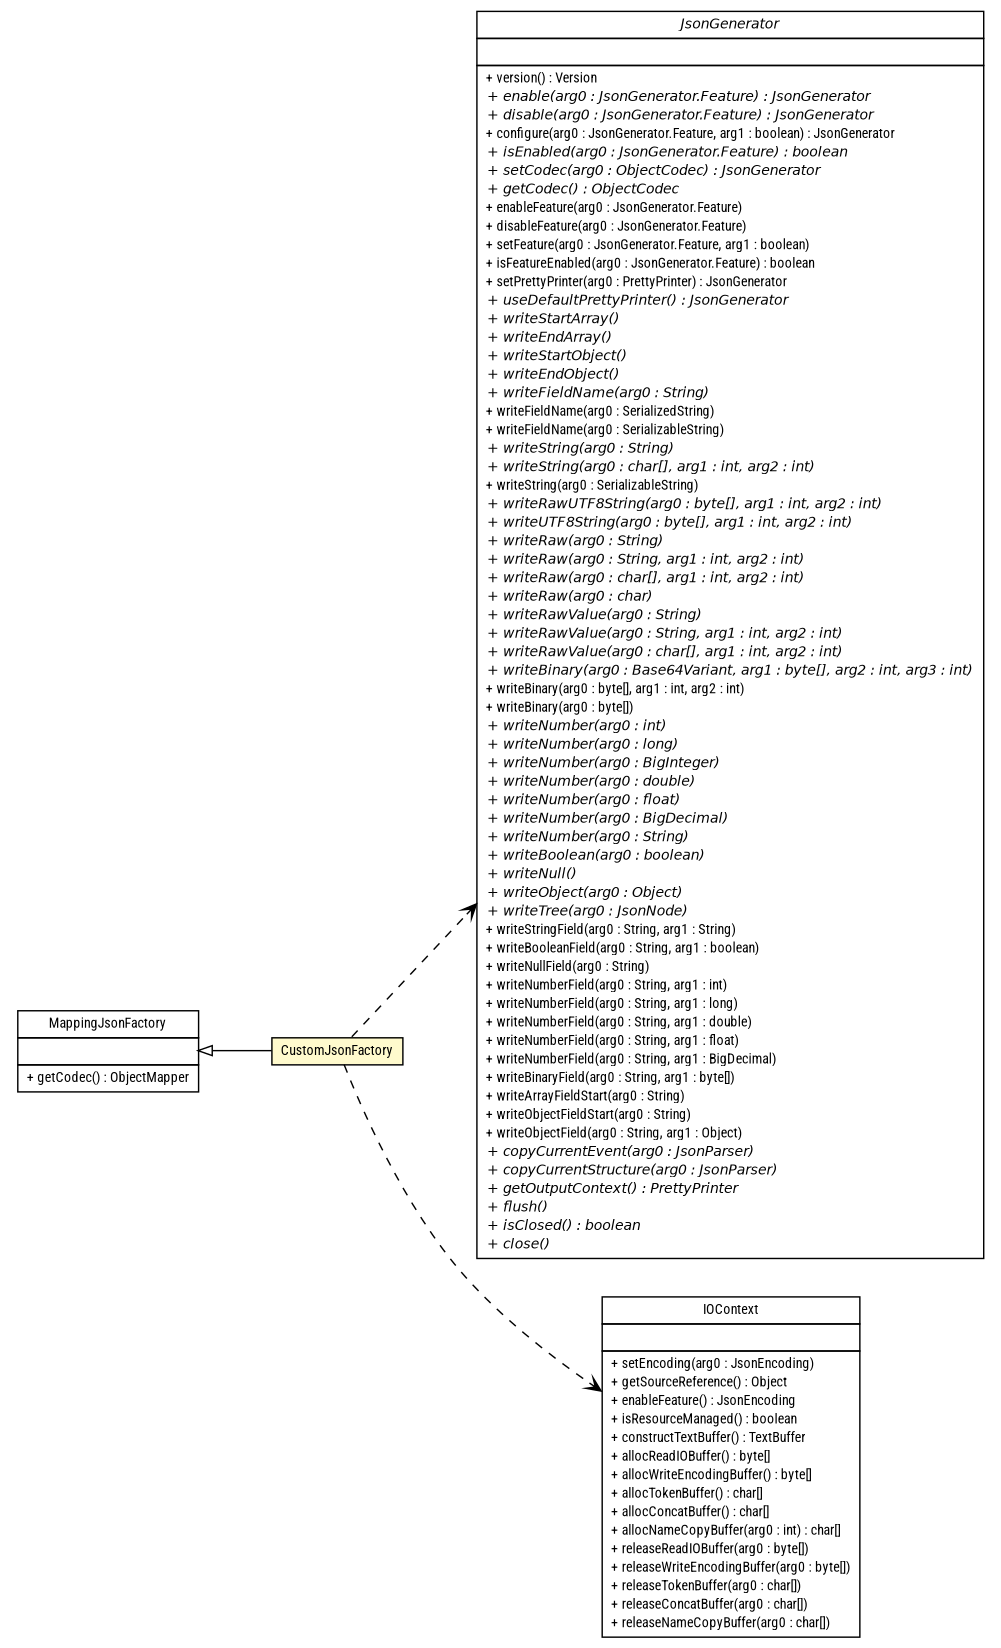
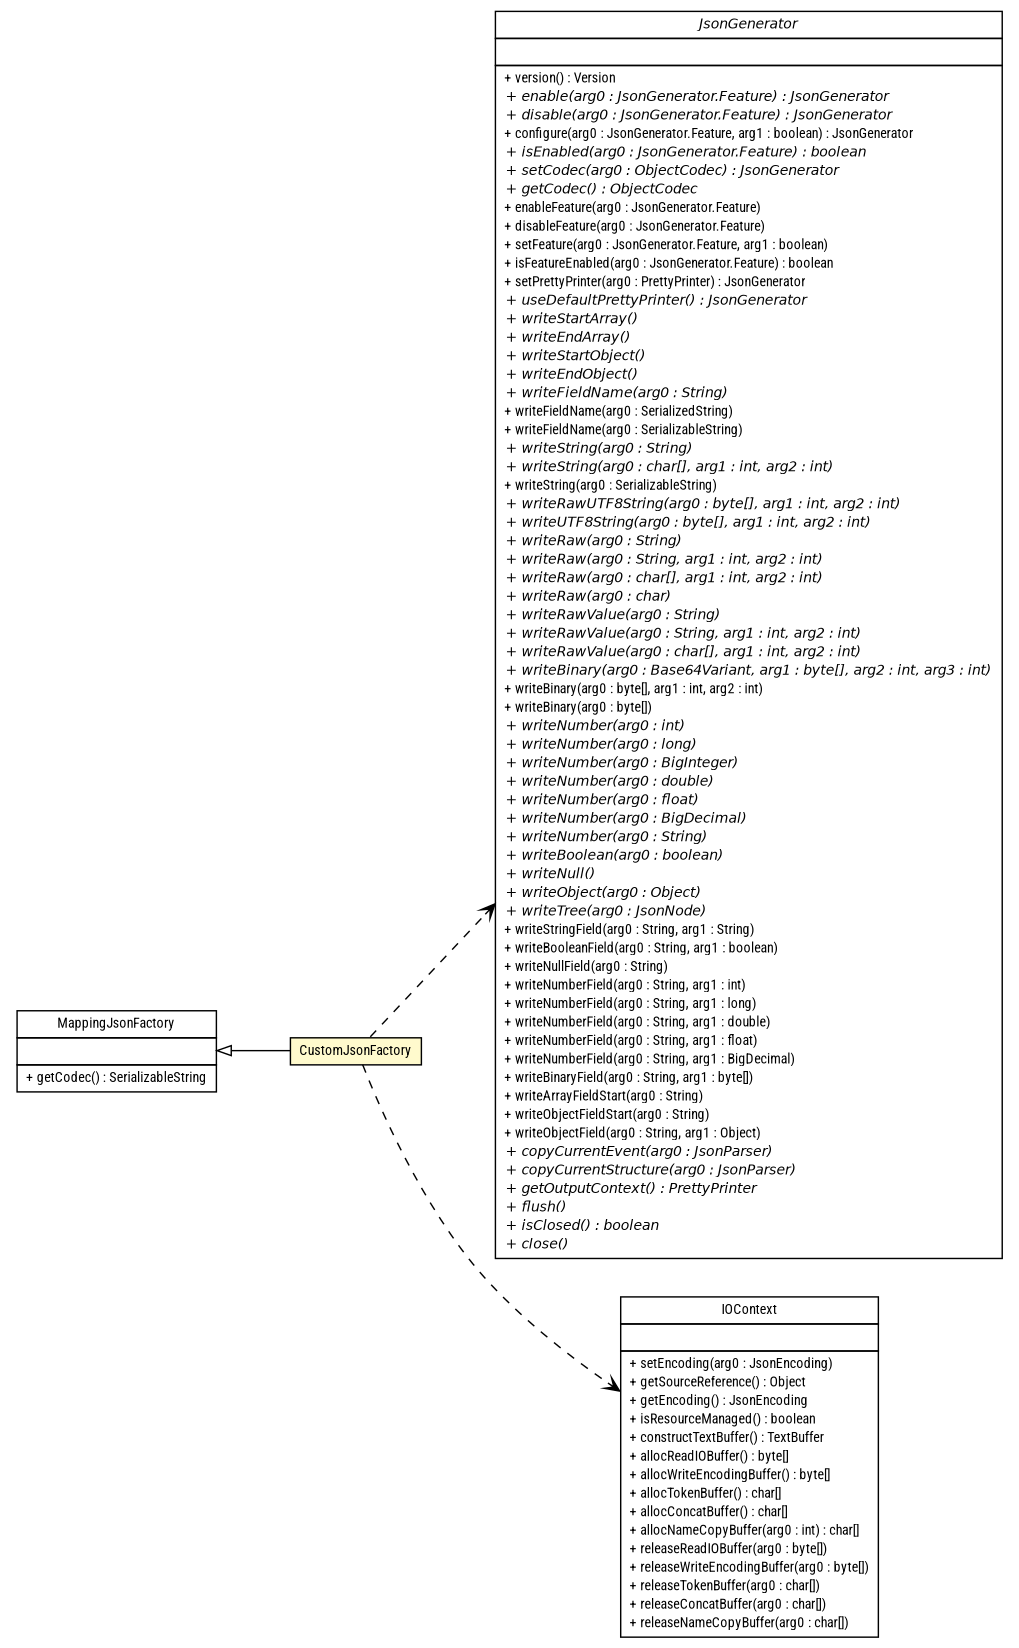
  digraph {
    fontname="Roboto Condensed"
    nodesep=0.25
    rankdir=LR
    ranksep=0.5
    node [fontcolor=black fontname="Roboto Condensed" fontsize=10.0 shape=plaintext]
    edge [arrowhead=open color=black fontcolor=black fontname="Roboto Condensed" fontsize=10.0 headport=p labelfontname=Helvetica labelfontsize=10 style=dashed tailport=p]
    n1 [label=<<table title="com.inn.headstartdemo.utils.json.CustomJsonFactory" border="0" cellborder="1" cellspacing="0" cellpadding="2" port="p" bgcolor="lemonChiffon" href="./CustomJsonFactory.html"> 		<tr><td><table border="0" cellspacing="0" cellpadding="1"> <tr><td align="center" balign="center"> CustomJsonFactory </td></tr> 		</table></td></tr> 		</table>>]
    n2 [label=<<table title="org.codehaus.jackson.JsonGenerator" border="0" cellborder="1" cellspacing="0" cellpadding="2" port="p" href="http://java.sun.com/j2se/1.4.2/docs/api/org/codehaus/jackson/JsonGenerator.html"> 		<tr><td><table border="0" cellspacing="0" cellpadding="1"> <tr><td align="center" balign="center"><font face="Helvetica-Oblique"> JsonGenerator </font></td></tr> 		</table></td></tr> 		<tr><td><table border="0" cellspacing="0" cellpadding="1"> <tr><td align="left" balign="left">  </td></tr> 		</table></td></tr> 		<tr><td><table border="0" cellspacing="0" cellpadding="1"> <tr><td align="left" balign="left"> + version() : Version </td></tr> <tr><td align="left" balign="left"><font face="Helvetica-Oblique" point-size="10.0"> + enable(arg0 : JsonGenerator.Feature) : JsonGenerator </font></td></tr> <tr><td align="left" balign="left"><font face="Helvetica-Oblique" point-size="10.0"> + disable(arg0 : JsonGenerator.Feature) : JsonGenerator </font></td></tr> <tr><td align="left" balign="left"> + configure(arg0 : JsonGenerator.Feature, arg1 : boolean) : JsonGenerator </td></tr> <tr><td align="left" balign="left"><font face="Helvetica-Oblique" point-size="10.0"> + isEnabled(arg0 : JsonGenerator.Feature) : boolean </font></td></tr> <tr><td align="left" balign="left"><font face="Helvetica-Oblique" point-size="10.0"> + setCodec(arg0 : ObjectCodec) : JsonGenerator </font></td></tr> <tr><td align="left" balign="left"><font face="Helvetica-Oblique" point-size="10.0"> + getCodec() : ObjectCodec </font></td></tr> <tr><td align="left" balign="left"> + enableFeature(arg0 : JsonGenerator.Feature) </td></tr> <tr><td align="left" balign="left"> + disableFeature(arg0 : JsonGenerator.Feature) </td></tr> <tr><td align="left" balign="left"> + setFeature(arg0 : JsonGenerator.Feature, arg1 : boolean) </td></tr> <tr><td align="left" balign="left"> + isFeatureEnabled(arg0 : JsonGenerator.Feature) : boolean </td></tr> <tr><td align="left" balign="left"> + setPrettyPrinter(arg0 : PrettyPrinter) : JsonGenerator </td></tr> <tr><td align="left" balign="left"><font face="Helvetica-Oblique" point-size="10.0"> + useDefaultPrettyPrinter() : JsonGenerator </font></td></tr> <tr><td align="left" balign="left"><font face="Helvetica-Oblique" point-size="10.0"> + writeStartArray() </font></td></tr> <tr><td align="left" balign="left"><font face="Helvetica-Oblique" point-size="10.0"> + writeEndArray() </font></td></tr> <tr><td align="left" balign="left"><font face="Helvetica-Oblique" point-size="10.0"> + writeStartObject() </font></td></tr> <tr><td align="left" balign="left"><font face="Helvetica-Oblique" point-size="10.0"> + writeEndObject() </font></td></tr> <tr><td align="left" balign="left"><font face="Helvetica-Oblique" point-size="10.0"> + writeFieldName(arg0 : String) </font></td></tr> <tr><td align="left" balign="left"> + writeFieldName(arg0 : SerializedString) </td></tr> <tr><td align="left" balign="left"> + writeFieldName(arg0 : SerializableString) </td></tr> <tr><td align="left" balign="left"><font face="Helvetica-Oblique" point-size="10.0"> + writeString(arg0 : String) </font></td></tr> <tr><td align="left" balign="left"><font face="Helvetica-Oblique" point-size="10.0"> + writeString(arg0 : char[], arg1 : int, arg2 : int) </font></td></tr> <tr><td align="left" balign="left"> + writeString(arg0 : SerializableString) </td></tr> <tr><td align="left" balign="left"><font face="Helvetica-Oblique" point-size="10.0"> + writeRawUTF8String(arg0 : byte[], arg1 : int, arg2 : int) </font></td></tr> <tr><td align="left" balign="left"><font face="Helvetica-Oblique" point-size="10.0"> + writeUTF8String(arg0 : byte[], arg1 : int, arg2 : int) </font></td></tr> <tr><td align="left" balign="left"><font face="Helvetica-Oblique" point-size="10.0"> + writeRaw(arg0 : String) </font></td></tr> <tr><td align="left" balign="left"><font face="Helvetica-Oblique" point-size="10.0"> + writeRaw(arg0 : String, arg1 : int, arg2 : int) </font></td></tr> <tr><td align="left" balign="left"><font face="Helvetica-Oblique" point-size="10.0"> + writeRaw(arg0 : char[], arg1 : int, arg2 : int) </font></td></tr> <tr><td align="left" balign="left"><font face="Helvetica-Oblique" point-size="10.0"> + writeRaw(arg0 : char) </font></td></tr> <tr><td align="left" balign="left"><font face="Helvetica-Oblique" point-size="10.0"> + writeRawValue(arg0 : String) </font></td></tr> <tr><td align="left" balign="left"><font face="Helvetica-Oblique" point-size="10.0"> + writeRawValue(arg0 : String, arg1 : int, arg2 : int) </font></td></tr> <tr><td align="left" balign="left"><font face="Helvetica-Oblique" point-size="10.0"> + writeRawValue(arg0 : char[], arg1 : int, arg2 : int) </font></td></tr> <tr><td align="left" balign="left"><font face="Helvetica-Oblique" point-size="10.0"> + writeBinary(arg0 : Base64Variant, arg1 : byte[], arg2 : int, arg3 : int) </font></td></tr> <tr><td align="left" balign="left"> + writeBinary(arg0 : byte[], arg1 : int, arg2 : int) </td></tr> <tr><td align="left" balign="left"> + writeBinary(arg0 : byte[]) </td></tr> <tr><td align="left" balign="left"><font face="Helvetica-Oblique" point-size="10.0"> + writeNumber(arg0 : int) </font></td></tr> <tr><td align="left" balign="left"><font face="Helvetica-Oblique" point-size="10.0"> + writeNumber(arg0 : long) </font></td></tr> <tr><td align="left" balign="left"><font face="Helvetica-Oblique" point-size="10.0"> + writeNumber(arg0 : BigInteger) </font></td></tr> <tr><td align="left" balign="left"><font face="Helvetica-Oblique" point-size="10.0"> + writeNumber(arg0 : double) </font></td></tr> <tr><td align="left" balign="left"><font face="Helvetica-Oblique" point-size="10.0"> + writeNumber(arg0 : float) </font></td></tr> <tr><td align="left" balign="left"><font face="Helvetica-Oblique" point-size="10.0"> + writeNumber(arg0 : BigDecimal) </font></td></tr> <tr><td align="left" balign="left"><font face="Helvetica-Oblique" point-size="10.0"> + writeNumber(arg0 : String) </font></td></tr> <tr><td align="left" balign="left"><font face="Helvetica-Oblique" point-size="10.0"> + writeBoolean(arg0 : boolean) </font></td></tr> <tr><td align="left" balign="left"><font face="Helvetica-Oblique" point-size="10.0"> + writeNull() </font></td></tr> <tr><td align="left" balign="left"><font face="Helvetica-Oblique" point-size="10.0"> + writeObject(arg0 : Object) </font></td></tr> <tr><td align="left" balign="left"><font face="Helvetica-Oblique" point-size="10.0"> + writeTree(arg0 : JsonNode) </font></td></tr> <tr><td align="left" balign="left"> + writeStringField(arg0 : String, arg1 : String) </td></tr> <tr><td align="left" balign="left"> + writeBooleanField(arg0 : String, arg1 : boolean) </td></tr> <tr><td align="left" balign="left"> + writeNullField(arg0 : String) </td></tr> <tr><td align="left" balign="left"> + writeNumberField(arg0 : String, arg1 : int) </td></tr> <tr><td align="left" balign="left"> + writeNumberField(arg0 : String, arg1 : long) </td></tr> <tr><td align="left" balign="left"> + writeNumberField(arg0 : String, arg1 : double) </td></tr> <tr><td align="left" balign="left"> + writeNumberField(arg0 : String, arg1 : float) </td></tr> <tr><td align="left" balign="left"> + writeNumberField(arg0 : String, arg1 : BigDecimal) </td></tr> <tr><td align="left" balign="left"> + writeBinaryField(arg0 : String, arg1 : byte[]) </td></tr> <tr><td align="left" balign="left"> + writeArrayFieldStart(arg0 : String) </td></tr> <tr><td align="left" balign="left"> + writeObjectFieldStart(arg0 : String) </td></tr> <tr><td align="left" balign="left"> + writeObjectField(arg0 : String, arg1 : Object) </td></tr> <tr><td align="left" balign="left"><font face="Helvetica-Oblique" point-size="10.0"> + copyCurrentEvent(arg0 : JsonParser) </font></td></tr> <tr><td align="left" balign="left"><font face="Helvetica-Oblique" point-size="10.0"> + copyCurrentStructure(arg0 : JsonParser) </font></td></tr> <tr><td align="left" balign="left"><font face="Helvetica-Oblique" point-size="10.0"> + getOutputContext() : PrettyPrinter </font></td></tr> <tr><td align="left" balign="left"><font face="Helvetica-Oblique" point-size="10.0"> + flush() </font></td></tr> <tr><td align="left" balign="left"><font face="Helvetica-Oblique" point-size="10.0"> + isClosed() : boolean </font></td></tr> <tr><td align="left" balign="left"><font face="Helvetica-Oblique" point-size="10.0"> + close() </font></td></tr> 		</table></td></tr> 		</table>>]
-   n3 [label=<<table title="org.codehaus.jackson.io.IOContext" border="0" cellborder="1" cellspacing="0" cellpadding="2" port="p" href="http://java.sun.com/j2se/1.4.2/docs/api/org/codehaus/jackson/io/IOContext.html"> 		<tr><td><table border="0" cellspacing="0" cellpadding="1"> <tr><td align="center" balign="center"> IOContext </td></tr> 		</table></td></tr> 		<tr><td><table border="0" cellspacing="0" cellpadding="1"> <tr><td align="left" balign="left">  </td></tr> 		</table></td></tr> 		<tr><td><table border="0" cellspacing="0" cellpadding="1"> <tr><td align="left" balign="left"> + setEncoding(arg0 : JsonEncoding) </td></tr> <tr><td align="left" balign="left"> + getSourceReference() : Object </td></tr> <tr><td align="left" balign="left"> + enableFeature() : JsonEncoding </td></tr> <tr><td align="left" balign="left"> + isResourceManaged() : boolean </td></tr> <tr><td align="left" balign="left"> + constructTextBuffer() : TextBuffer </td></tr> <tr><td align="left" balign="left"> + allocReadIOBuffer() : byte[] </td></tr> <tr><td align="left" balign="left"> + allocWriteEncodingBuffer() : byte[] </td></tr> <tr><td align="left" balign="left"> + allocTokenBuffer() : char[] </td></tr> <tr><td align="left" balign="left"> + allocConcatBuffer() : char[] </td></tr> <tr><td align="left" balign="left"> + allocNameCopyBuffer(arg0 : int) : char[] </td></tr> <tr><td align="left" balign="left"> + releaseReadIOBuffer(arg0 : byte[]) </td></tr> <tr><td align="left" balign="left"> + releaseWriteEncodingBuffer(arg0 : byte[]) </td></tr> <tr><td align="left" balign="left"> + releaseTokenBuffer(arg0 : char[]) </td></tr> <tr><td align="left" balign="left"> + releaseConcatBuffer(arg0 : char[]) </td></tr> <tr><td align="left" balign="left"> + releaseNameCopyBuffer(arg0 : char[]) </td></tr> 		</table></td></tr> 		</table>>]
-   n4 [label=<<table title="org.codehaus.jackson.map.MappingJsonFactory" border="0" cellborder="1" cellspacing="0" cellpadding="2" port="p" href="http://java.sun.com/j2se/1.4.2/docs/api/org/codehaus/jackson/map/MappingJsonFactory.html"> 		<tr><td><table border="0" cellspacing="0" cellpadding="1"> <tr><td align="center" balign="center"> MappingJsonFactory </td></tr> 		</table></td></tr> 		<tr><td><table border="0" cellspacing="0" cellpadding="1"> <tr><td align="left" balign="left">  </td></tr> 		</table></td></tr> 		<tr><td><table border="0" cellspacing="0" cellpadding="1"> <tr><td align="left" balign="left"> + getCodec() : ObjectMapper </td></tr> 		</table></td></tr> 		</table>>]
+   n3 [label=<<table title="org.codehaus.jackson.io.IOContext" border="0" cellborder="1" cellspacing="0" cellpadding="2" port="p" href="http://java.sun.com/j2se/1.4.2/docs/api/org/codehaus/jackson/io/IOContext.html"> 		<tr><td><table border="0" cellspacing="0" cellpadding="1"> <tr><td align="center" balign="center"> IOContext </td></tr> 		</table></td></tr> 		<tr><td><table border="0" cellspacing="0" cellpadding="1"> <tr><td align="left" balign="left">  </td></tr> 		</table></td></tr> 		<tr><td><table border="0" cellspacing="0" cellpadding="1"> <tr><td align="left" balign="left"> + setEncoding(arg0 : JsonEncoding) </td></tr> <tr><td align="left" balign="left"> + getSourceReference() : Object </td></tr> <tr><td align="left" balign="left"> + getEncoding() : JsonEncoding </td></tr> <tr><td align="left" balign="left"> + isResourceManaged() : boolean </td></tr> <tr><td align="left" balign="left"> + constructTextBuffer() : TextBuffer </td></tr> <tr><td align="left" balign="left"> + allocReadIOBuffer() : byte[] </td></tr> <tr><td align="left" balign="left"> + allocWriteEncodingBuffer() : byte[] </td></tr> <tr><td align="left" balign="left"> + allocTokenBuffer() : char[] </td></tr> <tr><td align="left" balign="left"> + allocConcatBuffer() : char[] </td></tr> <tr><td align="left" balign="left"> + allocNameCopyBuffer(arg0 : int) : char[] </td></tr> <tr><td align="left" balign="left"> + releaseReadIOBuffer(arg0 : byte[]) </td></tr> <tr><td align="left" balign="left"> + releaseWriteEncodingBuffer(arg0 : byte[]) </td></tr> <tr><td align="left" balign="left"> + releaseTokenBuffer(arg0 : char[]) </td></tr> <tr><td align="left" balign="left"> + releaseConcatBuffer(arg0 : char[]) </td></tr> <tr><td align="left" balign="left"> + releaseNameCopyBuffer(arg0 : char[]) </td></tr> 		</table></td></tr> 		</table>>]
+   n4 [label=<<table title="org.codehaus.jackson.map.MappingJsonFactory" border="0" cellborder="1" cellspacing="0" cellpadding="2" port="p" href="http://java.sun.com/j2se/1.4.2/docs/api/org/codehaus/jackson/map/MappingJsonFactory.html"> 		<tr><td><table border="0" cellspacing="0" cellpadding="1"> <tr><td align="center" balign="center"> MappingJsonFactory </td></tr> 		</table></td></tr> 		<tr><td><table border="0" cellspacing="0" cellpadding="1"> <tr><td align="left" balign="left">  </td></tr> 		</table></td></tr> 		<tr><td><table border="0" cellspacing="0" cellpadding="1"> <tr><td align="left" balign="left"> + getCodec() : SerializableString </td></tr> 		</table></td></tr> 		</table>>]
    n1 -> n2
    n1 -> n3
    n4 -> n1 [arrowtail=empty dir=back fontsize=10 arrowhead="" color="" fontcolor="" style=""]
  }
